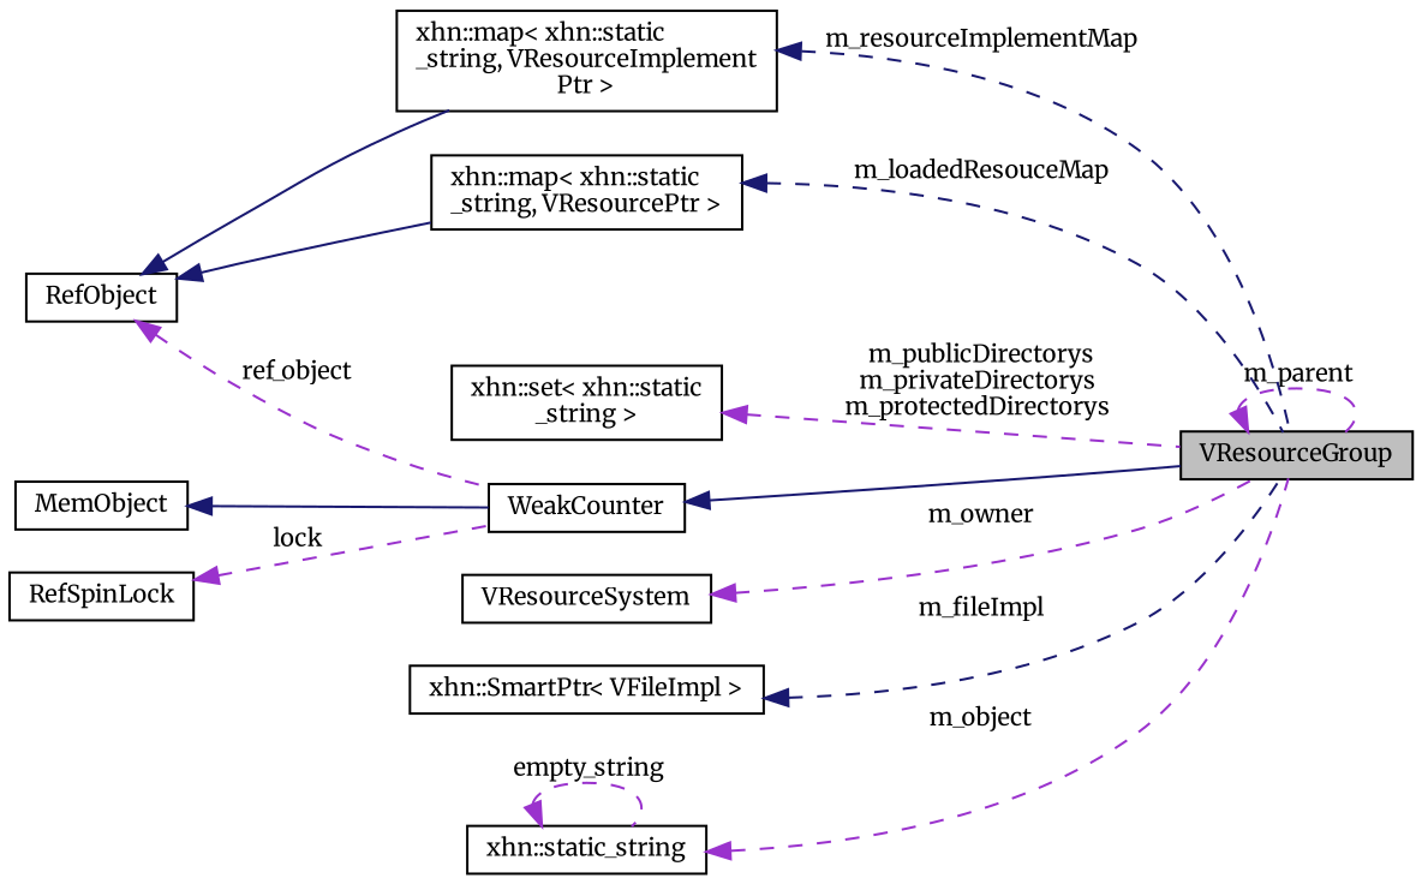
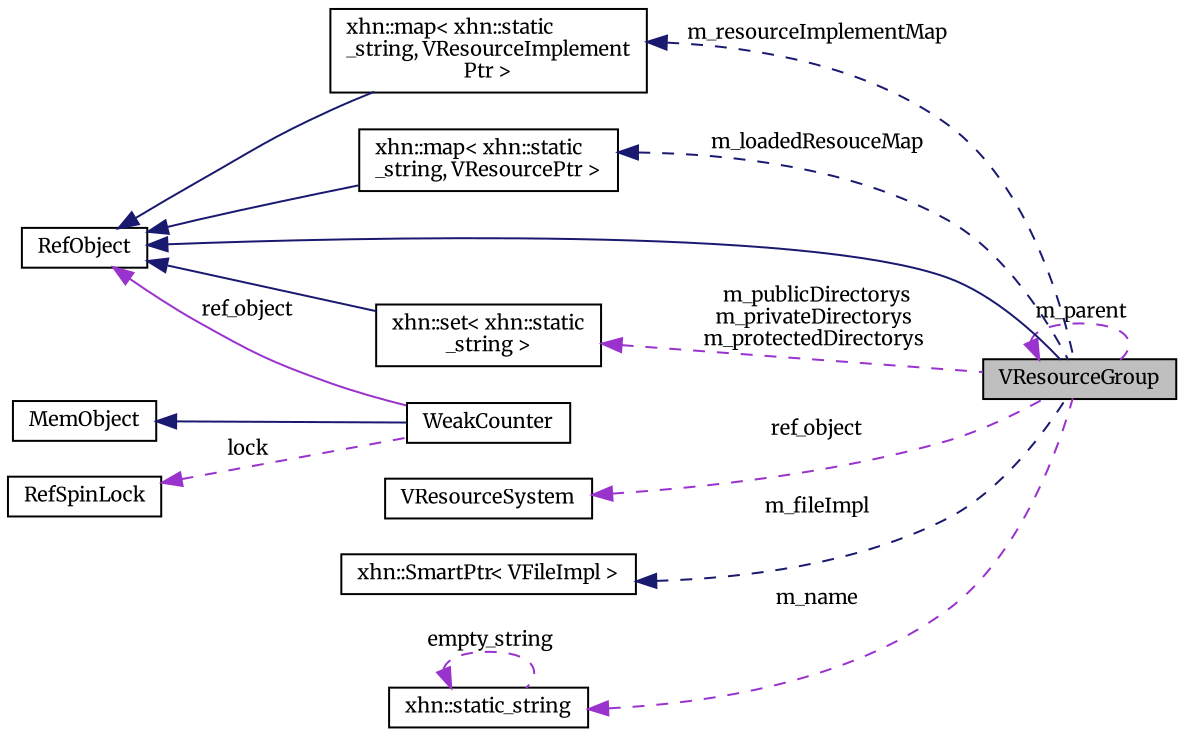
  digraph {
    fontname=Merriweather
    rankdir=LR
    node [color=black fillcolor=white fontname=Merriweather fontsize=10 shape=record style=filled]
    edge [color=midnightblue dir=back fontname=Merriweather fontsize=10 labelfontname=Helvetica labelfontsize=10 style=dashed]
    n1 [fillcolor=grey75 fontcolor=black height=0.2 label=VResourceGroup width=0.4]
    n2 [height=0.2 label=RefObject width=0.4]
    n3 [height=0.2 label=WeakCounter width=0.4]
    n4 [height=0.2 label="xhn::set\< xhn::static\l_string \>" width=0.4]
    n5 [height=0.2 label="xhn::map\< xhn::static\l_string, VResourceImplement\lPtr \>" width=0.4]
    n6 [height=0.2 label="xhn::map\< xhn::static\l_string, VResourcePtr \>" width=0.4]
    n7 [height=0.2 label=MemObject width=0.4]
    n8 [height=0.2 label=VResourceSystem width=0.4]
    n9 [height=0.2 label=RefSpinLock width=0.4]
    n10 [height=0.2 label="xhn::SmartPtr\< VFileImpl \>" width=0.4]
    n11 [height=0.2 label="xhn::static_string" width=0.4]
    n1 -> n1 [color=darkorchid3 label=" m_parent"]
-   n3 -> n1 [style=solid]
-   n2 -> n3 [color=darkorchid3 label=" ref_object"]
+   n2 -> n1 [style=solid]
+   n2 -> n3 [color=darkorchid3 label=" ref_object" style=solid]
+   n2 -> n4 [style=solid]
    n2 -> n5 [style=solid]
    n2 -> n6 [style=solid]
    n4 -> n1 [color=darkorchid3 label=" m_publicDirectorys\nm_privateDirectorys\nm_protectedDirectorys"]
    n5 -> n1 [label=" m_resourceImplementMap"]
    n6 -> n1 [label=" m_loadedResouceMap"]
    n7 -> n3 [style=solid]
-   n8 -> n1 [color=darkorchid3 label=" m_owner"]
+   n8 -> n1 [color=darkorchid3 label=" ref_object"]
    n9 -> n3 [color=darkorchid3 label=" lock"]
    n10 -> n1 [label=" m_fileImpl"]
-   n11 -> n1 [color=darkorchid3 label=" m_object"]
+   n11 -> n1 [color=darkorchid3 label=" m_name"]
    n11 -> n11 [color=darkorchid3 label=" empty_string"]
  }
